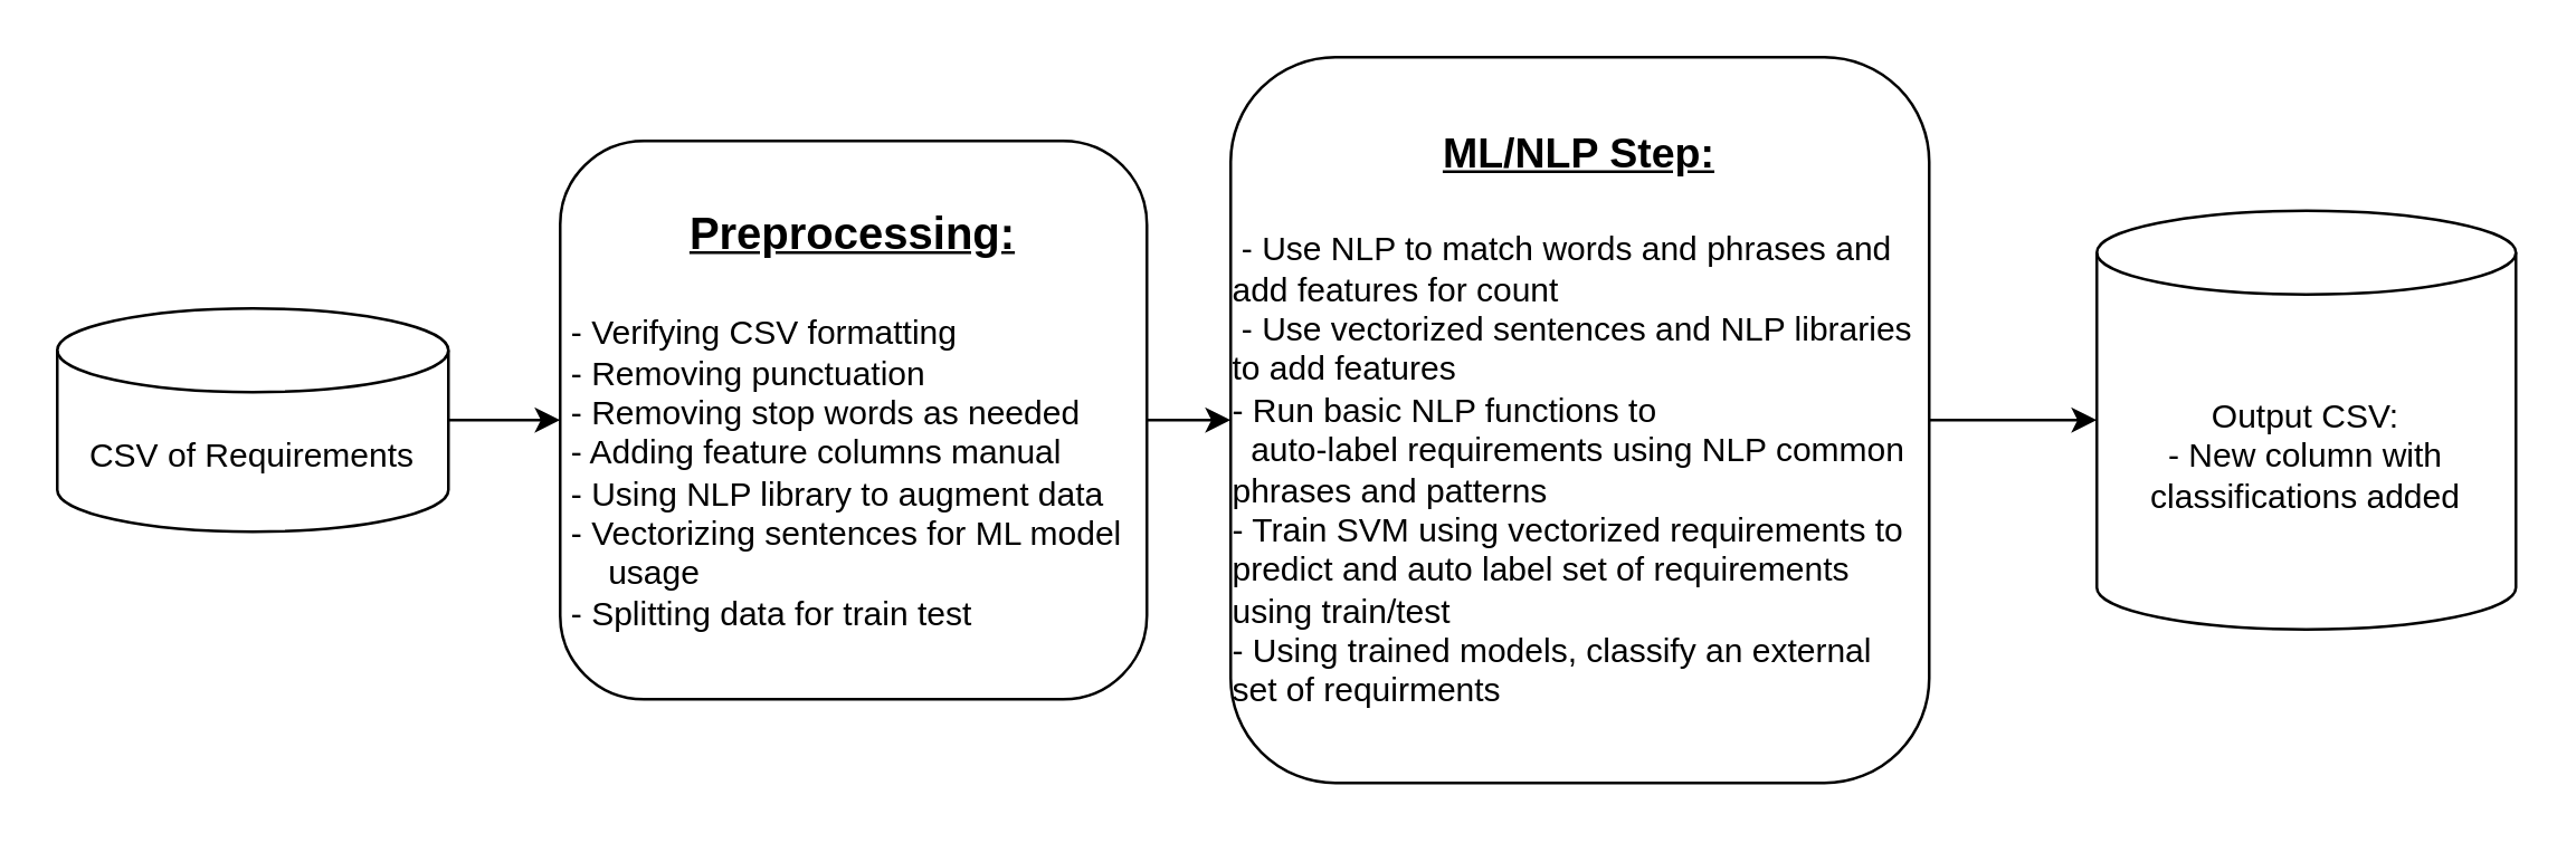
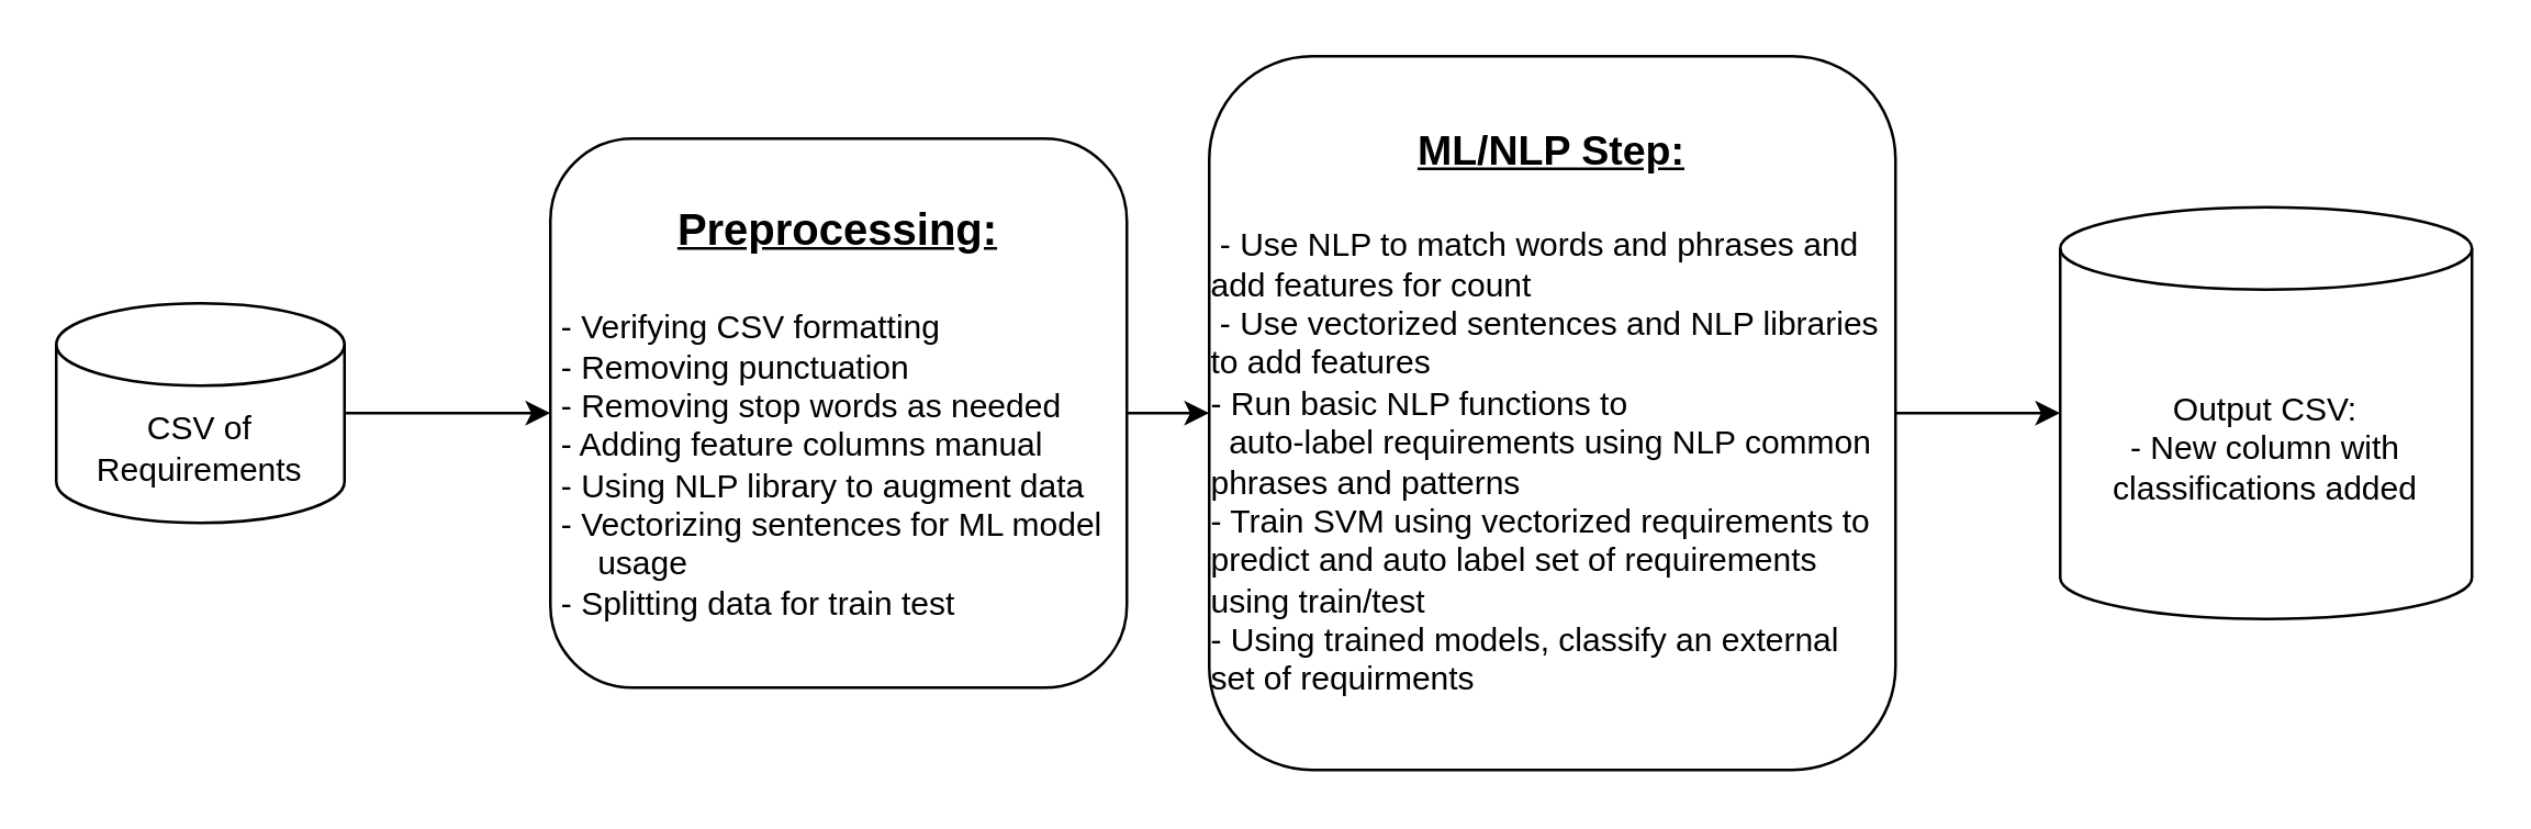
  <mxCell id="0" />
  <mxCell id="1" parent="0" />
  <mxCell id="2" style="edgeStyle=orthogonalEdgeStyle;rounded=0;orthogonalLoop=1;jettySize=auto;html=1;entryX=0;entryY=0.5;entryDx=0;entryDy=0;" edge="1" parent="1" source="3" target="5"><mxGeometry relative="1" as="geometry" /></mxCell>
- <mxCell id="3" value="CSV of Requirements" style="shape=cylinder3;whiteSpace=wrap;html=1;boundedLbl=1;backgroundOutline=1;size=15;" vertex="1" parent="1"><mxGeometry x="20" y="110" width="140" height="80" as="geometry" /></mxCell>
+ <mxCell id="3" value="CSV of Requirements" style="shape=cylinder3;whiteSpace=wrap;html=1;boundedLbl=1;backgroundOutline=1;size=15;" vertex="1" parent="1"><mxGeometry x="20" y="110" width="105" height="80" as="geometry" /></mxCell>
  <mxCell id="4" style="edgeStyle=orthogonalEdgeStyle;rounded=0;orthogonalLoop=1;jettySize=auto;html=1;exitX=1;exitY=0.5;exitDx=0;exitDy=0;entryX=0;entryY=0.5;entryDx=0;entryDy=0;" edge="1" parent="1" source="5" target="6"><mxGeometry relative="1" as="geometry" /></mxCell>
  <mxCell id="5" value="&lt;b style=&quot;font-size: 16px;&quot;&gt;&lt;u style=&quot;&quot;&gt;&lt;font style=&quot;font-size: 16px;&quot;&gt;Preprocessing:&lt;/font&gt;&lt;/u&gt;&lt;/b&gt;&lt;div style=&quot;font-size: 16px;&quot;&gt;&lt;br&gt;&lt;/div&gt;&lt;div style=&quot;text-align: left;&quot;&gt;&amp;nbsp;- Verifying CSV formatting&lt;/div&gt;&lt;div style=&quot;text-align: left;&quot;&gt;&amp;nbsp;- Removing punctuation&lt;/div&gt;&lt;div style=&quot;text-align: left;&quot;&gt;&amp;nbsp;- Removing stop words as needed&lt;/div&gt;&lt;div style=&quot;text-align: left;&quot;&gt;&amp;nbsp;- Adding feature columns manual&lt;/div&gt;&lt;div style=&quot;text-align: left;&quot;&gt;&amp;nbsp;- Using NLP library to augment data&lt;/div&gt;&lt;div style=&quot;text-align: left;&quot;&gt;&amp;nbsp;- Vectorizing sentences for ML model&amp;nbsp; &amp;nbsp; &amp;nbsp; &amp;nbsp;usage&lt;/div&gt;&lt;div style=&quot;text-align: left;&quot;&gt;&amp;nbsp;- Splitting data for train test&lt;/div&gt;" style="rounded=1;whiteSpace=wrap;html=1;" vertex="1" parent="1"><mxGeometry x="200" y="50" width="210" height="200" as="geometry" /></mxCell>
  <mxCell id="6" value="&lt;b style=&quot;font-size: 15px;&quot;&gt;&lt;u style=&quot;&quot;&gt;&lt;font style=&quot;font-size: 15px;&quot;&gt;ML/NLP Step:&lt;/font&gt;&lt;/u&gt;&lt;/b&gt;&lt;div style=&quot;font-size: 15px;&quot;&gt;&lt;font style=&quot;font-size: 15px;&quot;&gt;&lt;br&gt;&lt;/font&gt;&lt;/div&gt;&lt;div style=&quot;text-align: left;&quot;&gt;&lt;font style=&quot;font-size: 12px;&quot;&gt;&amp;nbsp;- Use NLP to match words and phrases and add features for count&lt;/font&gt;&lt;/div&gt;&lt;div style=&quot;text-align: left;&quot;&gt;&amp;nbsp;- Use vectorized sentences and&amp;nbsp;&lt;span style=&quot;background-color: initial;&quot;&gt;NLP libraries to add&amp;nbsp;features&lt;/span&gt;&lt;/div&gt;&lt;div style=&quot;text-align: left;&quot;&gt;- Run basic NLP functions to&amp;nbsp;&lt;/div&gt;&lt;div style=&quot;text-align: left;&quot;&gt;&amp;nbsp; auto-label requirements using NLP common phrases and patterns&lt;/div&gt;&lt;div style=&quot;text-align: left;&quot;&gt;- Train SVM using vectorized requirements to predict and auto&lt;span style=&quot;background-color: initial;&quot;&gt;&amp;nbsp;label set of requirements using train/test&lt;/span&gt;&lt;/div&gt;&lt;div style=&quot;text-align: left;&quot;&gt;- Using trained models, classify an external set of requirments&lt;/div&gt;" style="rounded=1;whiteSpace=wrap;html=1;" vertex="1" parent="1"><mxGeometry x="440" y="20" width="250" height="260" as="geometry" /></mxCell>
  <mxCell id="7" value="Output CSV:&lt;div&gt;- New column with classifications added&lt;/div&gt;" style="shape=cylinder3;whiteSpace=wrap;html=1;boundedLbl=1;backgroundOutline=1;size=15;" vertex="1" parent="1"><mxGeometry x="750" y="75" width="150" height="150" as="geometry" /></mxCell>
  <mxCell id="8" style="edgeStyle=orthogonalEdgeStyle;rounded=0;orthogonalLoop=1;jettySize=auto;html=1;exitX=1;exitY=0.5;exitDx=0;exitDy=0;entryX=0;entryY=0.5;entryDx=0;entryDy=0;entryPerimeter=0;" edge="1" parent="1" source="6" target="7"><mxGeometry relative="1" as="geometry" /></mxCell>
